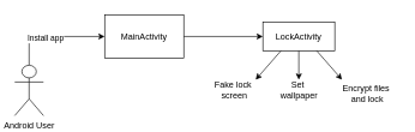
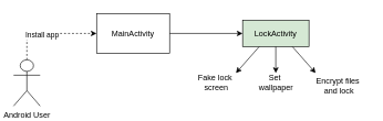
  <mxCell id="0" />
  <mxCell id="1" parent="0" />
- <mxCell id="2" value="LockActivity" style="rounded=0;whiteSpace=wrap;html=1;" parent="1" vertex="1"><mxGeometry x="365" y="30" width="100" height="40" as="geometry" /></mxCell>
- <mxCell id="3" style="edgeStyle=orthogonalEdgeStyle;rounded=0;orthogonalLoop=1;jettySize=auto;html=1;exitX=0.5;exitY=0;exitDx=0;exitDy=0;exitPerimeter=0;entryX=0;entryY=0.5;entryDx=0;entryDy=0;" parent="1" source="5" target="6" edge="1"><mxGeometry relative="1" as="geometry"><mxPoint x="225" y="80" as="targetPoint" /><Array as="points"><mxPoint x="40" y="50" /></Array></mxGeometry></mxCell>
+ <mxCell id="2" value="LockActivity" style="rounded=0;whiteSpace=wrap;html=1;fillColor=#d5e8d4;" parent="1" vertex="1"><mxGeometry x="365" y="30" width="100" height="40" as="geometry" /></mxCell>
+ <mxCell id="3" style="edgeStyle=orthogonalEdgeStyle;rounded=0;orthogonalLoop=1;jettySize=auto;html=1;exitX=0.5;exitY=0;exitDx=0;exitDy=0;exitPerimeter=0;entryX=0;entryY=0.5;entryDx=0;entryDy=0;dashed=1;" parent="1" source="5" target="6" edge="1"><mxGeometry relative="1" as="geometry"><mxPoint x="225" y="80" as="targetPoint" /><Array as="points"><mxPoint x="40" y="50" /></Array></mxGeometry></mxCell>
  <mxCell id="4" value="Install app" style="edgeLabel;html=1;align=center;verticalAlign=middle;resizable=0;points=[];" parent="3" vertex="1" connectable="0"><mxGeometry x="-0.151" relative="1" as="geometry"><mxPoint y="2" as="offset" /></mxGeometry></mxCell>
  <mxCell id="5" value="Android User" style="shape=umlActor;verticalLabelPosition=bottom;verticalAlign=top;html=1;outlineConnect=0;" parent="1" vertex="1"><mxGeometry x="20" y="90" width="40" height="70" as="geometry" /></mxCell>
  <mxCell id="6" value="MainActivity" style="rounded=0;whiteSpace=wrap;html=1;" parent="1" vertex="1"><mxGeometry x="145" y="20" width="110" height="60" as="geometry" /></mxCell>
  <mxCell id="7" value="" style="endArrow=classic;html=1;rounded=0;exitX=1;exitY=0.5;exitDx=0;exitDy=0;entryX=0;entryY=0.5;entryDx=0;entryDy=0;" edge="1" parent="1" source="6" target="2"><mxGeometry width="50" height="50" relative="1" as="geometry"><mxPoint x="265" y="300" as="sourcePoint" /><mxPoint x="315" y="250" as="targetPoint" /></mxGeometry></mxCell>
  <mxCell id="8" value="&lt;div&gt;Set&amp;nbsp;&lt;/div&gt;&lt;div&gt;wallpaper&lt;/div&gt;" style="text;html=1;align=center;verticalAlign=middle;resizable=0;points=[];autosize=1;strokeColor=none;fillColor=none;" vertex="1" parent="1"><mxGeometry x="380" y="105" width="70" height="40" as="geometry" /></mxCell>
  <mxCell id="9" value="" style="endArrow=classic;html=1;rounded=0;exitX=0.25;exitY=1;exitDx=0;exitDy=0;" edge="1" parent="1" source="2"><mxGeometry width="50" height="50" relative="1" as="geometry"><mxPoint x="265" y="300" as="sourcePoint" /><mxPoint x="355" y="110" as="targetPoint" /></mxGeometry></mxCell>
  <mxCell id="10" value="" style="endArrow=classic;html=1;rounded=0;exitX=0.5;exitY=1;exitDx=0;exitDy=0;" edge="1" parent="1" source="2"><mxGeometry width="50" height="50" relative="1" as="geometry"><mxPoint x="495" y="300" as="sourcePoint" /><mxPoint x="415" y="110" as="targetPoint" /></mxGeometry></mxCell>
  <mxCell id="11" value="" style="endArrow=classic;html=1;rounded=0;exitX=0.75;exitY=1;exitDx=0;exitDy=0;" edge="1" parent="1" source="2"><mxGeometry width="50" height="50" relative="1" as="geometry"><mxPoint x="495" y="300" as="sourcePoint" /><mxPoint x="475" y="110" as="targetPoint" /></mxGeometry></mxCell>
  <mxCell id="12" value="&lt;div&gt;Encrypt files&amp;nbsp;&lt;/div&gt;&lt;div&gt;and lock&lt;/div&gt;" style="text;html=1;align=center;verticalAlign=middle;resizable=0;points=[];autosize=1;strokeColor=none;fillColor=none;" vertex="1" parent="1"><mxGeometry x="465" y="110" width="90" height="40" as="geometry" /></mxCell>
  <mxCell id="13" value="&lt;div&gt;Fake lock&amp;nbsp;&lt;/div&gt;&lt;div&gt;screen&lt;/div&gt;" style="text;html=1;align=center;verticalAlign=middle;resizable=0;points=[];autosize=1;strokeColor=none;fillColor=none;" vertex="1" parent="1"><mxGeometry x="285" y="105" width="80" height="40" as="geometry" /></mxCell>
